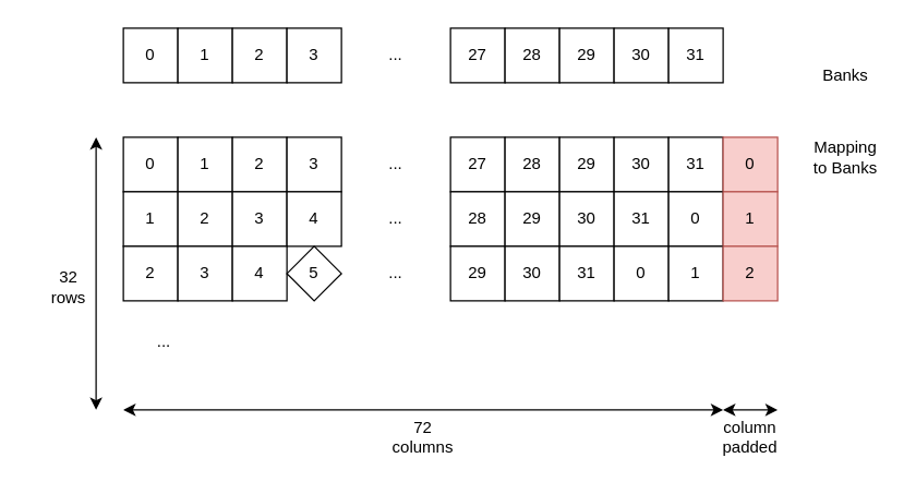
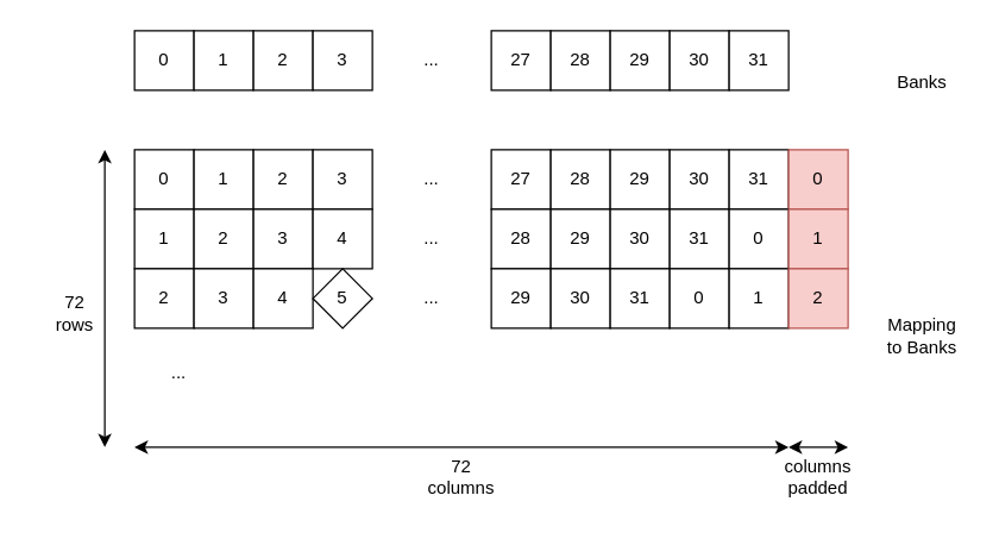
  <mxCell id="0" />
  <mxCell id="1" parent="0" />
  <mxCell id="2" value="" style="group" vertex="1" connectable="0" parent="1"><mxGeometry x="90" y="20" width="440" height="40" as="geometry" /></mxCell>
  <mxCell id="3" value="0" style="rounded=0;whiteSpace=wrap;html=1;" vertex="1" parent="2"><mxGeometry width="40" height="40" as="geometry" /></mxCell>
  <mxCell id="4" value="1" style="rounded=0;whiteSpace=wrap;html=1;" vertex="1" parent="2"><mxGeometry x="40" width="40" height="40" as="geometry" /></mxCell>
  <mxCell id="5" value="2" style="rounded=0;whiteSpace=wrap;html=1;" vertex="1" parent="2"><mxGeometry x="80" width="40" height="40" as="geometry" /></mxCell>
  <mxCell id="6" value="3" style="rounded=0;whiteSpace=wrap;html=1;" vertex="1" parent="2"><mxGeometry x="120" width="40" height="40" as="geometry" /></mxCell>
  <mxCell id="7" value="27" style="rounded=0;whiteSpace=wrap;html=1;" vertex="1" parent="2"><mxGeometry x="240" width="40" height="40" as="geometry" /></mxCell>
  <mxCell id="8" value="28" style="rounded=0;whiteSpace=wrap;html=1;" vertex="1" parent="2"><mxGeometry x="280" width="40" height="40" as="geometry" /></mxCell>
  <mxCell id="9" value="&lt;div&gt;29&lt;/div&gt;" style="rounded=0;whiteSpace=wrap;html=1;" vertex="1" parent="2"><mxGeometry x="320" width="40" height="40" as="geometry" /></mxCell>
  <mxCell id="10" value="30" style="rounded=0;whiteSpace=wrap;html=1;" vertex="1" parent="2"><mxGeometry x="360" width="40" height="40" as="geometry" /></mxCell>
  <mxCell id="11" value="31" style="rounded=0;whiteSpace=wrap;html=1;" vertex="1" parent="2"><mxGeometry x="400" width="40" height="40" as="geometry" /></mxCell>
  <mxCell id="12" value="..." style="text;html=1;align=center;verticalAlign=middle;whiteSpace=wrap;rounded=0;" vertex="1" parent="2"><mxGeometry x="170" y="10" width="60" height="20" as="geometry" /></mxCell>
  <mxCell id="13" value="0" style="rounded=0;whiteSpace=wrap;html=1;" vertex="1" parent="1"><mxGeometry x="90" y="100" width="40" height="40" as="geometry" /></mxCell>
  <mxCell id="14" value="1" style="rounded=0;whiteSpace=wrap;html=1;" vertex="1" parent="1"><mxGeometry x="130" y="100" width="40" height="40" as="geometry" /></mxCell>
  <mxCell id="15" value="2" style="rounded=0;whiteSpace=wrap;html=1;" vertex="1" parent="1"><mxGeometry x="170" y="100" width="40" height="40" as="geometry" /></mxCell>
  <mxCell id="16" value="3" style="rounded=0;whiteSpace=wrap;html=1;" vertex="1" parent="1"><mxGeometry x="210" y="100" width="40" height="40" as="geometry" /></mxCell>
  <mxCell id="17" value="27" style="rounded=0;whiteSpace=wrap;html=1;" vertex="1" parent="1"><mxGeometry x="330" y="100" width="40" height="40" as="geometry" /></mxCell>
  <mxCell id="18" value="28" style="rounded=0;whiteSpace=wrap;html=1;" vertex="1" parent="1"><mxGeometry x="370" y="100" width="40" height="40" as="geometry" /></mxCell>
  <mxCell id="19" value="29" style="rounded=0;whiteSpace=wrap;html=1;" vertex="1" parent="1"><mxGeometry x="410" y="100" width="40" height="40" as="geometry" /></mxCell>
  <mxCell id="20" value="30" style="rounded=0;whiteSpace=wrap;html=1;" vertex="1" parent="1"><mxGeometry x="450" y="100" width="40" height="40" as="geometry" /></mxCell>
  <mxCell id="21" value="31" style="rounded=0;whiteSpace=wrap;html=1;" vertex="1" parent="1"><mxGeometry x="490" y="100" width="40" height="40" as="geometry" /></mxCell>
  <mxCell id="22" value="0" style="rounded=0;whiteSpace=wrap;html=1;fillColor=#f8cecc;strokeColor=#b85450;" vertex="1" parent="1"><mxGeometry x="530" y="100" width="40" height="40" as="geometry" /></mxCell>
  <mxCell id="23" value="..." style="text;html=1;align=center;verticalAlign=middle;whiteSpace=wrap;rounded=0;" vertex="1" parent="1"><mxGeometry x="260" y="110" width="60" height="20" as="geometry" /></mxCell>
  <mxCell id="24" value="1" style="rounded=0;whiteSpace=wrap;html=1;" vertex="1" parent="1"><mxGeometry x="90" y="140" width="40" height="40" as="geometry" /></mxCell>
  <mxCell id="25" value="2" style="rounded=0;whiteSpace=wrap;html=1;" vertex="1" parent="1"><mxGeometry x="130" y="140" width="40" height="40" as="geometry" /></mxCell>
  <mxCell id="26" value="3" style="rounded=0;whiteSpace=wrap;html=1;" vertex="1" parent="1"><mxGeometry x="170" y="140" width="40" height="40" as="geometry" /></mxCell>
  <mxCell id="27" value="4" style="rounded=0;whiteSpace=wrap;html=1;" vertex="1" parent="1"><mxGeometry x="210" y="140" width="40" height="40" as="geometry" /></mxCell>
  <mxCell id="28" value="28" style="rounded=0;whiteSpace=wrap;html=1;" vertex="1" parent="1"><mxGeometry x="330" y="140" width="40" height="40" as="geometry" /></mxCell>
  <mxCell id="29" value="29" style="rounded=0;whiteSpace=wrap;html=1;" vertex="1" parent="1"><mxGeometry x="370" y="140" width="40" height="40" as="geometry" /></mxCell>
  <mxCell id="30" value="30" style="rounded=0;whiteSpace=wrap;html=1;" vertex="1" parent="1"><mxGeometry x="410" y="140" width="40" height="40" as="geometry" /></mxCell>
  <mxCell id="31" value="31" style="rounded=0;whiteSpace=wrap;html=1;" vertex="1" parent="1"><mxGeometry x="450" y="140" width="40" height="40" as="geometry" /></mxCell>
  <mxCell id="32" value="0" style="rounded=0;whiteSpace=wrap;html=1;" vertex="1" parent="1"><mxGeometry x="490" y="140" width="40" height="40" as="geometry" /></mxCell>
  <mxCell id="33" value="1" style="rounded=0;whiteSpace=wrap;html=1;fillColor=#f8cecc;strokeColor=#b85450;" vertex="1" parent="1"><mxGeometry x="530" y="140" width="40" height="40" as="geometry" /></mxCell>
  <mxCell id="34" value="..." style="text;html=1;align=center;verticalAlign=middle;whiteSpace=wrap;rounded=0;" vertex="1" parent="1"><mxGeometry x="260" y="150" width="60" height="20" as="geometry" /></mxCell>
  <mxCell id="35" value="2" style="rounded=0;whiteSpace=wrap;html=1;" vertex="1" parent="1"><mxGeometry x="90" y="180" width="40" height="40" as="geometry" /></mxCell>
  <mxCell id="36" value="3" style="rounded=0;whiteSpace=wrap;html=1;" vertex="1" parent="1"><mxGeometry x="130" y="180" width="40" height="40" as="geometry" /></mxCell>
  <mxCell id="37" value="4" style="rounded=0;whiteSpace=wrap;html=1;" vertex="1" parent="1"><mxGeometry x="170" y="180" width="40" height="40" as="geometry" /></mxCell>
  <mxCell id="38" value="5" style="rhombus;whiteSpace=wrap;html=1;" vertex="1" parent="1"><mxGeometry x="210" y="180" width="40" height="40" as="geometry" /></mxCell>
  <mxCell id="39" value="29" style="rounded=0;whiteSpace=wrap;html=1;" vertex="1" parent="1"><mxGeometry x="330" y="180" width="40" height="40" as="geometry" /></mxCell>
  <mxCell id="40" value="30" style="rounded=0;whiteSpace=wrap;html=1;" vertex="1" parent="1"><mxGeometry x="370" y="180" width="40" height="40" as="geometry" /></mxCell>
  <mxCell id="41" value="31" style="rounded=0;whiteSpace=wrap;html=1;" vertex="1" parent="1"><mxGeometry x="410" y="180" width="40" height="40" as="geometry" /></mxCell>
  <mxCell id="42" value="0" style="rounded=0;whiteSpace=wrap;html=1;" vertex="1" parent="1"><mxGeometry x="450" y="180" width="40" height="40" as="geometry" /></mxCell>
  <mxCell id="43" value="1" style="rounded=0;whiteSpace=wrap;html=1;" vertex="1" parent="1"><mxGeometry x="490" y="180" width="40" height="40" as="geometry" /></mxCell>
  <mxCell id="44" value="2" style="rounded=0;whiteSpace=wrap;html=1;fillColor=#f8cecc;strokeColor=#b85450;" vertex="1" parent="1"><mxGeometry x="530" y="180" width="40" height="40" as="geometry" /></mxCell>
  <mxCell id="45" value="..." style="text;html=1;align=center;verticalAlign=middle;whiteSpace=wrap;rounded=0;" vertex="1" parent="1"><mxGeometry x="260" y="190" width="60" height="20" as="geometry" /></mxCell>
  <mxCell id="46" value="..." style="text;html=1;align=center;verticalAlign=middle;whiteSpace=wrap;rounded=0;" vertex="1" parent="1"><mxGeometry x="90" y="240" width="60" height="20" as="geometry" /></mxCell>
  <mxCell id="47" value="" style="endArrow=classic;startArrow=classic;html=1;rounded=0;" edge="1" parent="1"><mxGeometry width="100" height="100" relative="1" as="geometry"><mxPoint x="70" y="300" as="sourcePoint" /><mxPoint x="70" y="100" as="targetPoint" /></mxGeometry></mxCell>
  <mxCell id="48" value="" style="endArrow=classic;startArrow=classic;html=1;rounded=0;" edge="1" parent="1"><mxGeometry width="100" height="100" relative="1" as="geometry"><mxPoint x="90" y="300" as="sourcePoint" /><mxPoint x="530" y="300" as="targetPoint" /></mxGeometry></mxCell>
- <mxCell id="49" value="32&lt;div&gt;rows&lt;/div&gt;" style="text;html=1;align=center;verticalAlign=middle;whiteSpace=wrap;rounded=0;" vertex="1" parent="1"><mxGeometry x="20" y="190" width="60" height="40" as="geometry" /></mxCell>
+ <mxCell id="49" value="72&lt;div&gt;rows&lt;/div&gt;" style="text;html=1;align=center;verticalAlign=middle;whiteSpace=wrap;rounded=0;" vertex="1" parent="1"><mxGeometry x="20" y="190" width="60" height="40" as="geometry" /></mxCell>
  <mxCell id="50" value="72&lt;div&gt;columns&lt;/div&gt;" style="text;html=1;align=center;verticalAlign=middle;whiteSpace=wrap;rounded=0;" vertex="1" parent="1"><mxGeometry x="280" y="300" width="60" height="40" as="geometry" /></mxCell>
- <mxCell id="51" value="column&lt;div&gt;padded&lt;/div&gt;" style="text;html=1;align=center;verticalAlign=middle;whiteSpace=wrap;rounded=0;" vertex="1" parent="1"><mxGeometry x="520" y="300" width="60" height="40" as="geometry" /></mxCell>
+ <mxCell id="51" value="columns&lt;div&gt;padded&lt;/div&gt;" style="text;html=1;align=center;verticalAlign=middle;whiteSpace=wrap;rounded=0;" vertex="1" parent="1"><mxGeometry x="520" y="300" width="60" height="40" as="geometry" /></mxCell>
  <mxCell id="52" value="" style="endArrow=classic;startArrow=classic;html=1;rounded=0;" edge="1" parent="1"><mxGeometry width="100" height="100" relative="1" as="geometry"><mxPoint x="530" y="300" as="sourcePoint" /><mxPoint x="570" y="300" as="targetPoint" /></mxGeometry></mxCell>
  <mxCell id="53" value="Banks" style="text;html=1;align=center;verticalAlign=middle;whiteSpace=wrap;rounded=0;" vertex="1" parent="1"><mxGeometry x="590" y="40" width="60" height="30" as="geometry" /></mxCell>
- <mxCell id="54" value="Mapping&lt;div&gt;to Banks&lt;/div&gt;" style="text;html=1;align=center;verticalAlign=middle;whiteSpace=wrap;rounded=0;" vertex="1" parent="1"><mxGeometry x="590" y="100" width="60" height="30" as="geometry" /></mxCell>
+ <mxCell id="54" value="Mapping&lt;div&gt;to Banks&lt;/div&gt;" style="text;html=1;align=center;verticalAlign=middle;whiteSpace=wrap;rounded=0;" vertex="1" parent="1"><mxGeometry x="590" y="210" width="60" height="30" as="geometry" /></mxCell>
